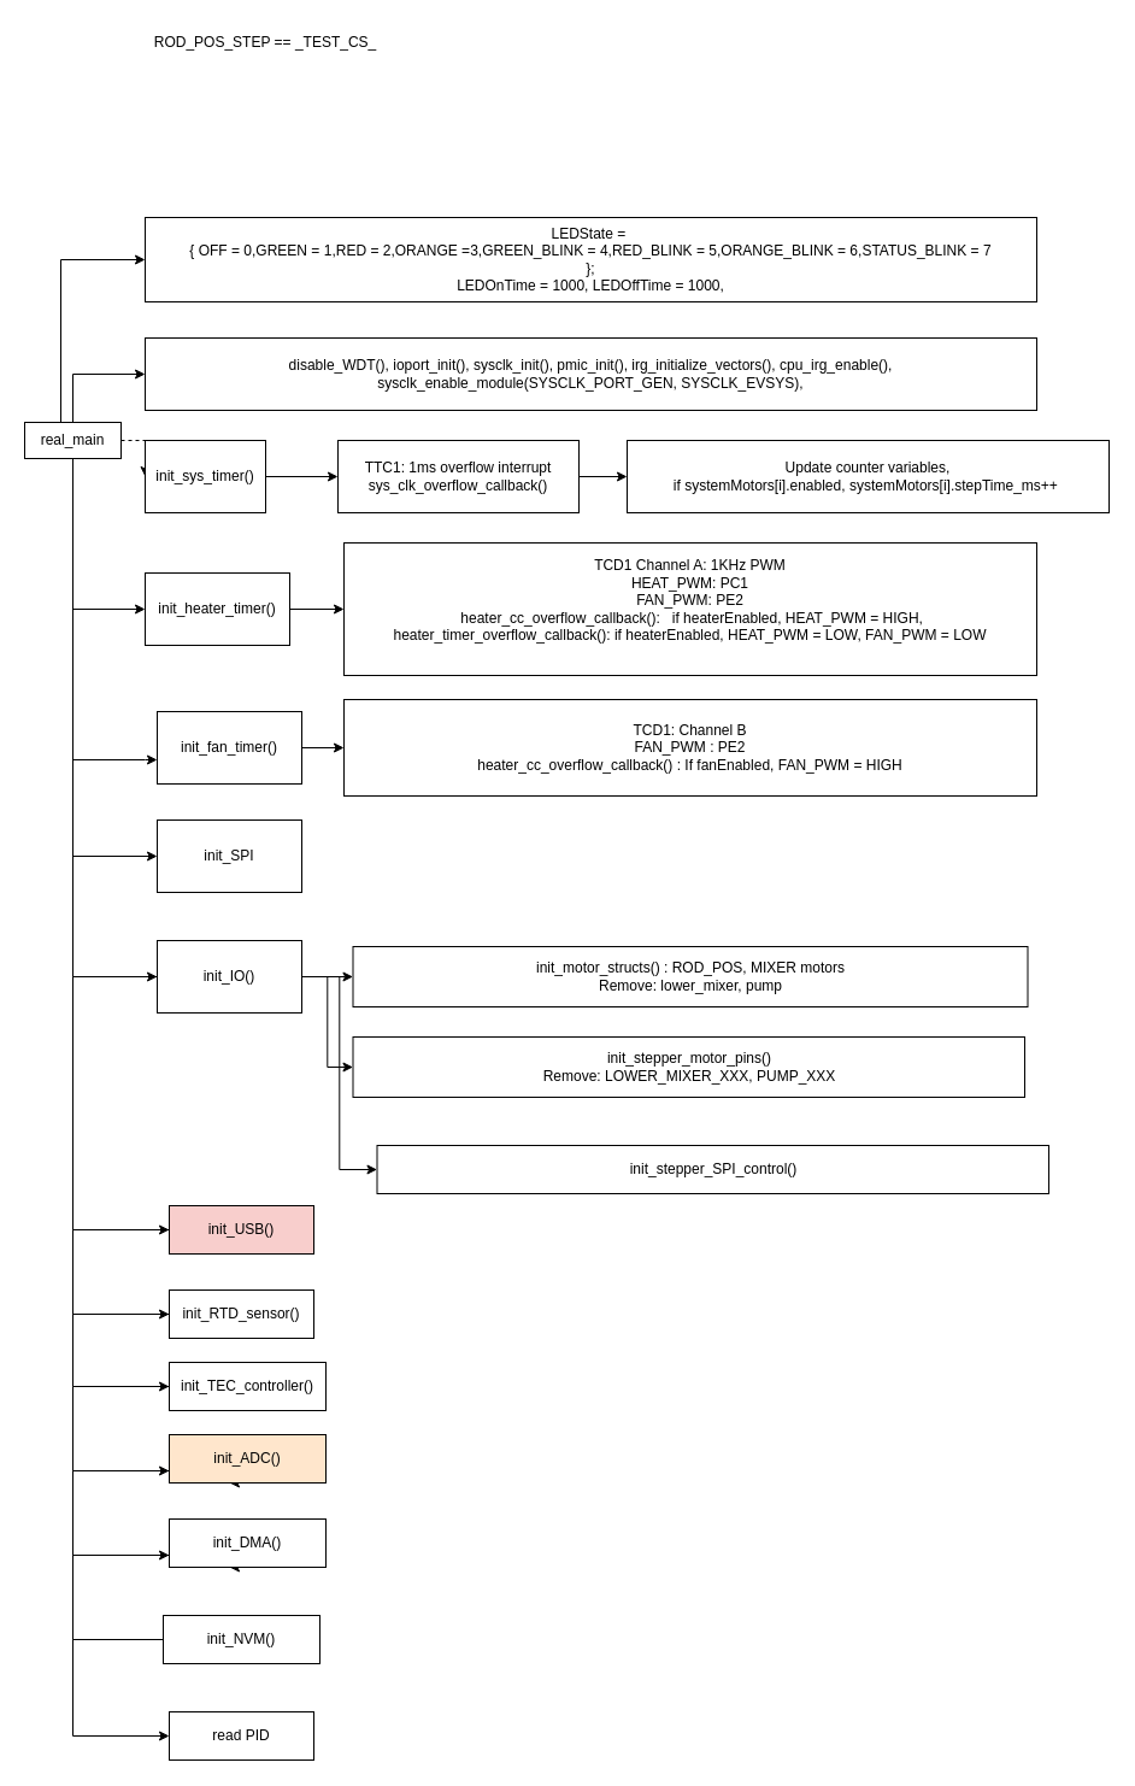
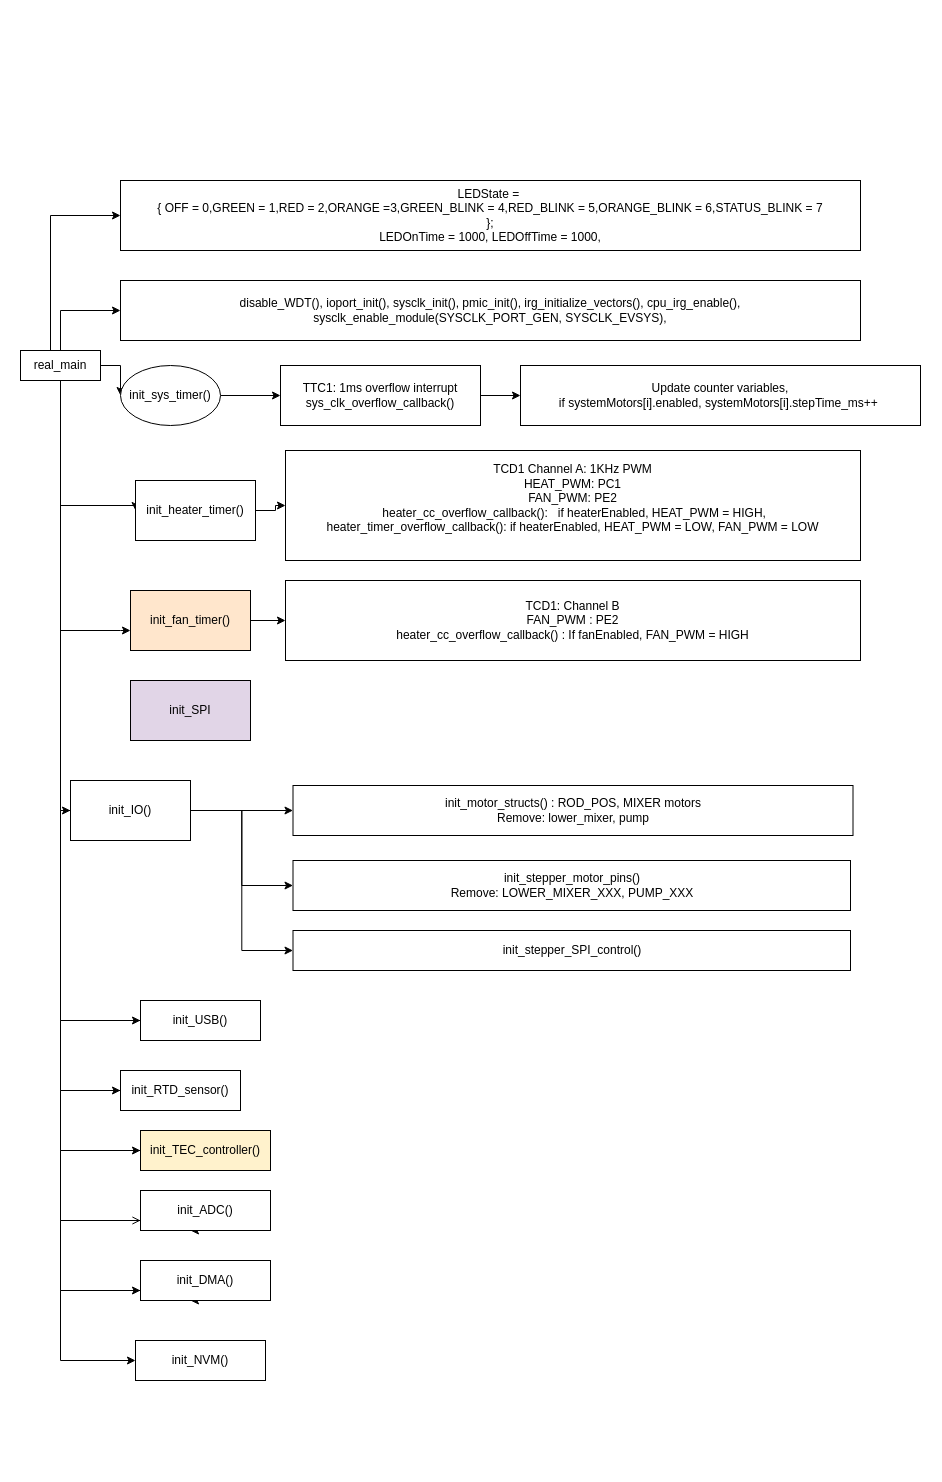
  <mxCell id="0" />
  <mxCell id="1" parent="0" />
  <mxCell id="2" style="edgeStyle=orthogonalEdgeStyle;rounded=0;orthogonalLoop=1;jettySize=auto;html=1;entryX=0;entryY=0.5;entryDx=0;entryDy=0;" edge="1" parent="1" source="9" target="10"><mxGeometry relative="1" as="geometry"><Array as="points"><mxPoint x="50" y="215" /></Array></mxGeometry></mxCell>
  <mxCell id="3" style="edgeStyle=orthogonalEdgeStyle;rounded=0;orthogonalLoop=1;jettySize=auto;html=1;exitX=0.5;exitY=0;exitDx=0;exitDy=0;entryX=0;entryY=0.5;entryDx=0;entryDy=0;" edge="1" parent="1" source="9" target="11"><mxGeometry relative="1" as="geometry" /></mxCell>
- <mxCell id="4" style="edgeStyle=orthogonalEdgeStyle;rounded=0;orthogonalLoop=1;jettySize=auto;html=1;exitX=1;exitY=0.5;exitDx=0;exitDy=0;entryX=0;entryY=0.5;entryDx=0;entryDy=0;dashed=1;" edge="1" parent="1" source="9" target="13"><mxGeometry relative="1" as="geometry" /></mxCell>
+ <mxCell id="4" style="edgeStyle=orthogonalEdgeStyle;rounded=0;orthogonalLoop=1;jettySize=auto;html=1;exitX=1;exitY=0.5;exitDx=0;exitDy=0;entryX=0;entryY=0.5;entryDx=0;entryDy=0;" edge="1" parent="1" source="9" target="13"><mxGeometry relative="1" as="geometry" /></mxCell>
  <mxCell id="5" style="edgeStyle=orthogonalEdgeStyle;rounded=0;orthogonalLoop=1;jettySize=auto;html=1;entryX=0;entryY=0.5;entryDx=0;entryDy=0;" edge="1" parent="1" source="9" target="18"><mxGeometry relative="1" as="geometry"><Array as="points"><mxPoint x="60" y="505" /></Array></mxGeometry></mxCell>
  <mxCell id="6" style="edgeStyle=orthogonalEdgeStyle;rounded=0;orthogonalLoop=1;jettySize=auto;html=1;" edge="1" parent="1" source="9"><mxGeometry relative="1" as="geometry"><mxPoint x="130" y="630" as="targetPoint" /><Array as="points"><mxPoint x="60" y="630" /><mxPoint x="120" y="630" /></Array></mxGeometry></mxCell>
- <mxCell id="7" style="edgeStyle=orthogonalEdgeStyle;rounded=0;orthogonalLoop=1;jettySize=auto;html=1;entryX=0;entryY=0.5;entryDx=0;entryDy=0;" edge="1" parent="1" source="9" target="23"><mxGeometry relative="1" as="geometry"><Array as="points"><mxPoint x="60" y="710" /></Array></mxGeometry></mxCell>
  <mxCell id="8" style="edgeStyle=orthogonalEdgeStyle;rounded=0;orthogonalLoop=1;jettySize=auto;html=1;entryX=0;entryY=0.5;entryDx=0;entryDy=0;" edge="1" parent="1" source="9" target="28"><mxGeometry relative="1" as="geometry"><Array as="points"><mxPoint x="60" y="810" /></Array></mxGeometry></mxCell>
  <mxCell id="9" value="real_main" style="rounded=0;whiteSpace=wrap;html=1;" vertex="1" parent="1"><mxGeometry x="20" y="350" width="80" height="30" as="geometry" /></mxCell>
  <mxCell id="10" value="LEDState =&amp;nbsp;&lt;br&gt;&lt;span style=&quot;background-color: initial;&quot;&gt;{&amp;nbsp;&lt;/span&gt;&lt;span style=&quot;background-color: initial;&quot;&gt;OFF =&lt;/span&gt;&lt;span style=&quot;background-color: initial;&quot;&gt;&#09;&#09;&#09;&lt;/span&gt;&lt;span style=&quot;background-color: initial;&quot;&gt;0,&lt;/span&gt;&lt;span style=&quot;background-color: initial;&quot;&gt;GREEN =&lt;/span&gt;&lt;span style=&quot;background-color: initial;&quot;&gt;&#09;&#09;&#09;&lt;/span&gt;&lt;span style=&quot;background-color: initial;&quot;&gt;1,&lt;/span&gt;&lt;span style=&quot;background-color: initial;&quot;&gt;RED =&lt;/span&gt;&lt;span style=&quot;background-color: initial;&quot;&gt;&#09;&#09;&#09;&lt;/span&gt;&lt;span style=&quot;background-color: initial;&quot;&gt;2,&lt;/span&gt;&lt;span style=&quot;background-color: initial;&quot;&gt;ORANGE =&lt;/span&gt;&lt;span style=&quot;background-color: initial;&quot;&gt;3,&lt;/span&gt;&lt;span style=&quot;background-color: initial;&quot;&gt;GREEN_BLINK =&lt;/span&gt;&lt;span style=&quot;background-color: initial;&quot;&gt;&#09;&lt;/span&gt;&lt;span style=&quot;background-color: initial;&quot;&gt;4,&lt;/span&gt;&lt;span style=&quot;background-color: initial;&quot;&gt;RED_BLINK =&lt;/span&gt;&lt;span style=&quot;background-color: initial;&quot;&gt;&#09;&#09;&lt;/span&gt;&lt;span style=&quot;background-color: initial;&quot;&gt;5,&lt;/span&gt;&lt;span style=&quot;background-color: initial;&quot;&gt;ORANGE_BLINK =&lt;/span&gt;&lt;span style=&quot;background-color: initial;&quot;&gt;&#09;&lt;/span&gt;&lt;span style=&quot;background-color: initial;&quot;&gt;6,&lt;/span&gt;&lt;span style=&quot;background-color: initial;&quot;&gt;STATUS_BLINK =&lt;/span&gt;&lt;span style=&quot;background-color: initial;&quot;&gt;&#09;&lt;/span&gt;&lt;span style=&quot;background-color: initial;&quot;&gt;7&lt;/span&gt;&lt;span style=&quot;background-color: initial;&quot;&gt;&lt;br&gt;&lt;/span&gt;&lt;div&gt;};&lt;br&gt;LEDOnTime = 1000, LEDOffTime = 1000,&lt;/div&gt;" style="rounded=0;whiteSpace=wrap;html=1;" vertex="1" parent="1"><mxGeometry x="120" y="180" width="740" height="70" as="geometry" /></mxCell>
  <mxCell id="11" value="disable_WDT(), ioport_init(), sysclk_init(), pmic_init(), irg_initialize_vectors(), cpu_irg_enable(), sysclk_enable_module(SYSCLK_PORT_GEN, SYSCLK_EVSYS)," style="rounded=0;whiteSpace=wrap;html=1;" vertex="1" parent="1"><mxGeometry x="120" y="280" width="740" height="60" as="geometry" /></mxCell>
  <mxCell id="12" value="" style="edgeStyle=orthogonalEdgeStyle;rounded=0;orthogonalLoop=1;jettySize=auto;html=1;" edge="1" parent="1" source="13" target="15"><mxGeometry relative="1" as="geometry" /></mxCell>
- <mxCell id="13" value="init_sys_timer()" style="rounded=0;whiteSpace=wrap;html=1;" vertex="1" parent="1"><mxGeometry x="120" y="365" width="100" height="60" as="geometry" /></mxCell>
+ <mxCell id="13" value="init_sys_timer()" style="ellipse;whiteSpace=wrap;html=1;" vertex="1" parent="1"><mxGeometry x="120" y="365" width="100" height="60" as="geometry" /></mxCell>
  <mxCell id="14" value="" style="edgeStyle=orthogonalEdgeStyle;rounded=0;orthogonalLoop=1;jettySize=auto;html=1;" edge="1" parent="1" source="15" target="16"><mxGeometry relative="1" as="geometry" /></mxCell>
  <mxCell id="15" value="TTC1: 1ms overflow interrupt&lt;br&gt;sys_clk_overflow_callback()" style="whiteSpace=wrap;html=1;rounded=0;" vertex="1" parent="1"><mxGeometry x="280" y="365" width="200" height="60" as="geometry" /></mxCell>
  <mxCell id="16" value="Update counter variables,&lt;br&gt;if systemMotors[i].enabled, systemMotors[i].stepTime_ms++&amp;nbsp;" style="whiteSpace=wrap;html=1;rounded=0;" vertex="1" parent="1"><mxGeometry x="520" y="365" width="400" height="60" as="geometry" /></mxCell>
  <mxCell id="17" style="edgeStyle=orthogonalEdgeStyle;rounded=0;orthogonalLoop=1;jettySize=auto;html=1;entryX=0;entryY=0.5;entryDx=0;entryDy=0;" edge="1" parent="1" source="18" target="19"><mxGeometry relative="1" as="geometry" /></mxCell>
- <mxCell id="18" value="init_heater_timer()" style="rounded=0;whiteSpace=wrap;html=1;" vertex="1" parent="1"><mxGeometry x="120" y="475" width="120" height="60" as="geometry" /></mxCell>
+ <mxCell id="18" value="init_heater_timer()" style="rounded=0;whiteSpace=wrap;html=1;" vertex="1" parent="1"><mxGeometry x="135" y="480" width="120" height="60" as="geometry" /></mxCell>
  <mxCell id="19" value="TCD1 Channel A: 1KHz PWM&lt;br&gt;HEAT_PWM: PC1&lt;br&gt;FAN_PWM: PE2&lt;br&gt;&lt;div&gt;&amp;nbsp;heater_cc_overflow_callback():&amp;nbsp; &amp;nbsp;if heaterEnabled, HEAT_PWM = HIGH,&lt;br&gt;heater_timer_overflow_callback(): if heaterEnabled, HEAT_PWM = LOW, FAN_PWM = LOW&lt;/div&gt;&lt;div&gt;&lt;br&gt;&lt;/div&gt;" style="rounded=0;whiteSpace=wrap;html=1;" vertex="1" parent="1"><mxGeometry x="285" y="450" width="575" height="110" as="geometry" /></mxCell>
  <mxCell id="20" style="edgeStyle=orthogonalEdgeStyle;rounded=0;orthogonalLoop=1;jettySize=auto;html=1;exitX=1;exitY=0.5;exitDx=0;exitDy=0;" edge="1" parent="1" source="21" target="22"><mxGeometry relative="1" as="geometry" /></mxCell>
- <mxCell id="21" value="init_fan_timer()" style="rounded=0;whiteSpace=wrap;html=1;" vertex="1" parent="1"><mxGeometry x="130" y="590" width="120" height="60" as="geometry" /></mxCell>
+ <mxCell id="21" value="init_fan_timer()" style="rounded=0;whiteSpace=wrap;html=1;fillColor=#ffe6cc;" vertex="1" parent="1"><mxGeometry x="130" y="590" width="120" height="60" as="geometry" /></mxCell>
  <mxCell id="22" value="TCD1: Channel B&lt;br&gt;FAN_PWM : PE2&lt;br&gt;heater_cc_overflow_callback() : If fanEnabled, FAN_PWM = HIGH" style="rounded=0;whiteSpace=wrap;html=1;" vertex="1" parent="1"><mxGeometry x="285" y="580" width="575" height="80" as="geometry" /></mxCell>
- <mxCell id="23" value="init_SPI" style="rounded=0;whiteSpace=wrap;html=1;" vertex="1" parent="1"><mxGeometry x="130" y="680" width="120" height="60" as="geometry" /></mxCell>
+ <mxCell id="23" value="init_SPI" style="rounded=0;whiteSpace=wrap;html=1;fillColor=#e1d5e7;" vertex="1" parent="1"><mxGeometry x="130" y="680" width="120" height="60" as="geometry" /></mxCell>
  <mxCell id="24" style="edgeStyle=orthogonalEdgeStyle;rounded=0;orthogonalLoop=1;jettySize=auto;html=1;entryX=0;entryY=0.5;entryDx=0;entryDy=0;" edge="1" parent="1" source="28" target="30"><mxGeometry relative="1" as="geometry" /></mxCell>
  <mxCell id="25" style="edgeStyle=orthogonalEdgeStyle;rounded=0;orthogonalLoop=1;jettySize=auto;html=1;entryX=0;entryY=0.5;entryDx=0;entryDy=0;" edge="1" parent="1" source="28" target="31"><mxGeometry relative="1" as="geometry" /></mxCell>
  <mxCell id="26" style="edgeStyle=orthogonalEdgeStyle;rounded=0;orthogonalLoop=1;jettySize=auto;html=1;exitX=1;exitY=0.5;exitDx=0;exitDy=0;entryX=0;entryY=0.5;entryDx=0;entryDy=0;" edge="1" parent="1" source="28" target="32"><mxGeometry relative="1" as="geometry" /></mxCell>
  <mxCell id="27" style="edgeStyle=orthogonalEdgeStyle;rounded=0;orthogonalLoop=1;jettySize=auto;html=1;entryX=0;entryY=0.5;entryDx=0;entryDy=0;" edge="1" parent="1" source="28" target="34"><mxGeometry relative="1" as="geometry"><Array as="points"><mxPoint x="60" y="810" /><mxPoint x="60" y="1020" /></Array></mxGeometry></mxCell>
- <mxCell id="28" value="init_IO()" style="rounded=0;whiteSpace=wrap;html=1;" vertex="1" parent="1"><mxGeometry x="130" y="780" width="120" height="60" as="geometry" /></mxCell>
- <mxCell id="29" value="ROD_POS_STEP == _TEST_CS_" style="text;html=1;strokeColor=none;fillColor=none;align=center;verticalAlign=middle;whiteSpace=wrap;rounded=0;" vertex="1" parent="1"><mxGeometry x="70" y="20" width="300" height="30" as="geometry" /></mxCell>
+ <mxCell id="28" value="init_IO()" style="rounded=0;whiteSpace=wrap;html=1;" vertex="1" parent="1"><mxGeometry x="70" y="780" width="120" height="60" as="geometry" /></mxCell>
  <mxCell id="30" value="init_motor_structs() : ROD_POS, MIXER motors&lt;br&gt;Remove: lower_mixer, pump" style="whiteSpace=wrap;html=1;rounded=0;" vertex="1" parent="1"><mxGeometry x="292.5" y="785" width="560" height="50" as="geometry" /></mxCell>
  <mxCell id="31" value="init_stepper_motor_pins()&lt;br&gt;Remove: LOWER_MIXER_XXX, PUMP_XXX" style="rounded=0;whiteSpace=wrap;html=1;" vertex="1" parent="1"><mxGeometry x="292.5" y="860" width="557.5" height="50" as="geometry" /></mxCell>
- <mxCell id="32" value="init_stepper_SPI_control()" style="rounded=0;whiteSpace=wrap;html=1;" vertex="1" parent="1"><mxGeometry x="312.5" y="950" width="557.5" height="40" as="geometry" /></mxCell>
+ <mxCell id="32" value="init_stepper_SPI_control()" style="rounded=0;whiteSpace=wrap;html=1;" vertex="1" parent="1"><mxGeometry x="292.5" y="930" width="557.5" height="40" as="geometry" /></mxCell>
  <mxCell id="33" style="edgeStyle=orthogonalEdgeStyle;rounded=0;orthogonalLoop=1;jettySize=auto;html=1;entryX=0;entryY=0.5;entryDx=0;entryDy=0;" edge="1" parent="1" source="34" target="36"><mxGeometry relative="1" as="geometry"><Array as="points"><mxPoint x="60" y="1020" /><mxPoint x="60" y="1090" /></Array></mxGeometry></mxCell>
- <mxCell id="34" value="init_USB()" style="rounded=0;whiteSpace=wrap;html=1;fillColor=#f8cecc;" vertex="1" parent="1"><mxGeometry x="140" y="1000" width="120" height="40" as="geometry" /></mxCell>
+ <mxCell id="34" value="init_USB()" style="rounded=0;whiteSpace=wrap;html=1;" vertex="1" parent="1"><mxGeometry x="140" y="1000" width="120" height="40" as="geometry" /></mxCell>
  <mxCell id="35" style="edgeStyle=orthogonalEdgeStyle;rounded=0;orthogonalLoop=1;jettySize=auto;html=1;entryX=0;entryY=0.5;entryDx=0;entryDy=0;" edge="1" parent="1" source="36" target="39"><mxGeometry relative="1" as="geometry"><Array as="points"><mxPoint x="60" y="1090" /><mxPoint x="60" y="1150" /></Array></mxGeometry></mxCell>
- <mxCell id="36" value="init_RTD_sensor()" style="rounded=0;whiteSpace=wrap;html=1;" vertex="1" parent="1"><mxGeometry x="140" y="1070" width="120" height="40" as="geometry" /></mxCell>
+ <mxCell id="36" value="init_RTD_sensor()" style="rounded=0;whiteSpace=wrap;html=1;" vertex="1" parent="1"><mxGeometry x="120" y="1070" width="120" height="40" as="geometry" /></mxCell>
  <mxCell id="37" style="edgeStyle=orthogonalEdgeStyle;rounded=0;orthogonalLoop=1;jettySize=auto;html=1;exitX=0.5;exitY=1;exitDx=0;exitDy=0;" edge="1" parent="1" source="39"><mxGeometry relative="1" as="geometry"><mxPoint x="195" y="1160" as="targetPoint" /></mxGeometry></mxCell>
- <mxCell id="38" style="edgeStyle=orthogonalEdgeStyle;rounded=0;orthogonalLoop=1;jettySize=auto;html=1;entryX=0;entryY=0.75;entryDx=0;entryDy=0;" edge="1" parent="1" source="39" target="42"><mxGeometry relative="1" as="geometry"><Array as="points"><mxPoint x="60" y="1150" /><mxPoint x="60" y="1220" /><mxPoint x="135" y="1220" /></Array></mxGeometry></mxCell>
- <mxCell id="39" value="init_TEC_controller()" style="rounded=0;whiteSpace=wrap;html=1;" vertex="1" parent="1"><mxGeometry x="140" y="1130" width="130" height="40" as="geometry" /></mxCell>
+ <mxCell id="38" style="edgeStyle=orthogonalEdgeStyle;rounded=0;orthogonalLoop=1;jettySize=auto;html=1;entryX=0;entryY=0.75;entryDx=0;entryDy=0;endArrow=open;" edge="1" parent="1" source="39" target="42"><mxGeometry relative="1" as="geometry"><Array as="points"><mxPoint x="60" y="1150" /><mxPoint x="60" y="1220" /><mxPoint x="135" y="1220" /></Array></mxGeometry></mxCell>
+ <mxCell id="39" value="init_TEC_controller()" style="rounded=0;whiteSpace=wrap;html=1;fillColor=#fff2cc;" vertex="1" parent="1"><mxGeometry x="140" y="1130" width="130" height="40" as="geometry" /></mxCell>
  <mxCell id="40" style="edgeStyle=orthogonalEdgeStyle;rounded=0;orthogonalLoop=1;jettySize=auto;html=1;exitX=0.5;exitY=1;exitDx=0;exitDy=0;" edge="1" parent="1" source="42"><mxGeometry relative="1" as="geometry"><mxPoint x="190" y="1230" as="targetPoint" /></mxGeometry></mxCell>
  <mxCell id="41" style="edgeStyle=orthogonalEdgeStyle;rounded=0;orthogonalLoop=1;jettySize=auto;html=1;entryX=0;entryY=0.75;entryDx=0;entryDy=0;" edge="1" parent="1" source="42" target="45"><mxGeometry relative="1" as="geometry"><Array as="points"><mxPoint x="60" y="1220" /><mxPoint x="60" y="1290" /><mxPoint x="135" y="1290" /></Array></mxGeometry></mxCell>
- <mxCell id="42" value="init_ADC()" style="rounded=0;whiteSpace=wrap;html=1;fillColor=#ffe6cc;" vertex="1" parent="1"><mxGeometry x="140" y="1190" width="130" height="40" as="geometry" /></mxCell>
+ <mxCell id="42" value="init_ADC()" style="rounded=0;whiteSpace=wrap;html=1;" vertex="1" parent="1"><mxGeometry x="140" y="1190" width="130" height="40" as="geometry" /></mxCell>
  <mxCell id="43" style="edgeStyle=orthogonalEdgeStyle;rounded=0;orthogonalLoop=1;jettySize=auto;html=1;exitX=0.5;exitY=1;exitDx=0;exitDy=0;" edge="1" parent="1" source="45"><mxGeometry relative="1" as="geometry"><mxPoint x="190" y="1300" as="targetPoint" /></mxGeometry></mxCell>
- <mxCell id="44" style="edgeStyle=orthogonalEdgeStyle;rounded=0;orthogonalLoop=1;jettySize=auto;html=1;entryX=0;entryY=0.5;entryDx=0;entryDy=0;endArrow=none;" edge="1" parent="1" source="45" target="48"><mxGeometry relative="1" as="geometry"><Array as="points"><mxPoint x="60" y="1290" /><mxPoint x="60" y="1360" /></Array></mxGeometry></mxCell>
+ <mxCell id="44" style="edgeStyle=orthogonalEdgeStyle;rounded=0;orthogonalLoop=1;jettySize=auto;html=1;entryX=0;entryY=0.5;entryDx=0;entryDy=0;" edge="1" parent="1" source="45" target="48"><mxGeometry relative="1" as="geometry"><Array as="points"><mxPoint x="60" y="1290" /><mxPoint x="60" y="1360" /></Array></mxGeometry></mxCell>
  <mxCell id="45" value="init_DMA()" style="rounded=0;whiteSpace=wrap;html=1;" vertex="1" parent="1"><mxGeometry x="140" y="1260" width="130" height="40" as="geometry" /></mxCell>
  <mxCell id="46" style="edgeStyle=orthogonalEdgeStyle;rounded=0;orthogonalLoop=1;jettySize=auto;html=1;exitX=0.5;exitY=1;exitDx=0;exitDy=0;" edge="1" parent="1" source="48"><mxGeometry relative="1" as="geometry"><mxPoint x="190" y="1370" as="targetPoint" /></mxGeometry></mxCell>
- <mxCell id="47" style="edgeStyle=orthogonalEdgeStyle;rounded=0;orthogonalLoop=1;jettySize=auto;html=1;entryX=0;entryY=0.5;entryDx=0;entryDy=0;" edge="1" parent="1" source="48" target="49"><mxGeometry relative="1" as="geometry"><Array as="points"><mxPoint x="60" y="1360" /><mxPoint x="60" y="1440" /></Array></mxGeometry></mxCell>
  <mxCell id="48" value="init_NVM()" style="rounded=0;whiteSpace=wrap;html=1;" vertex="1" parent="1"><mxGeometry x="135" y="1340" width="130" height="40" as="geometry" /></mxCell>
- <mxCell id="49" value="read PID" style="rounded=0;whiteSpace=wrap;html=1;" vertex="1" parent="1"><mxGeometry x="140" y="1420" width="120" height="40" as="geometry" /></mxCell>
